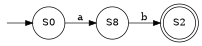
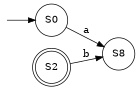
  digraph {
    fontname="DejaVu Serif"
    rankdir=LR
    node [color=black fontcolor=black fontname="DejaVu Serif" shape=circle]
    edge [fontname="DejaVu Serif"]
    start [color=white fontcolor=white shape=point]
    S0
    n3 [label=S8]
    S2 [shape=doublecircle]
    start -> S0
    S0 -> n3 [label=a]
-   n3 -> S2 [label=b]
+   S2 -> n3 [label=b]
  }
